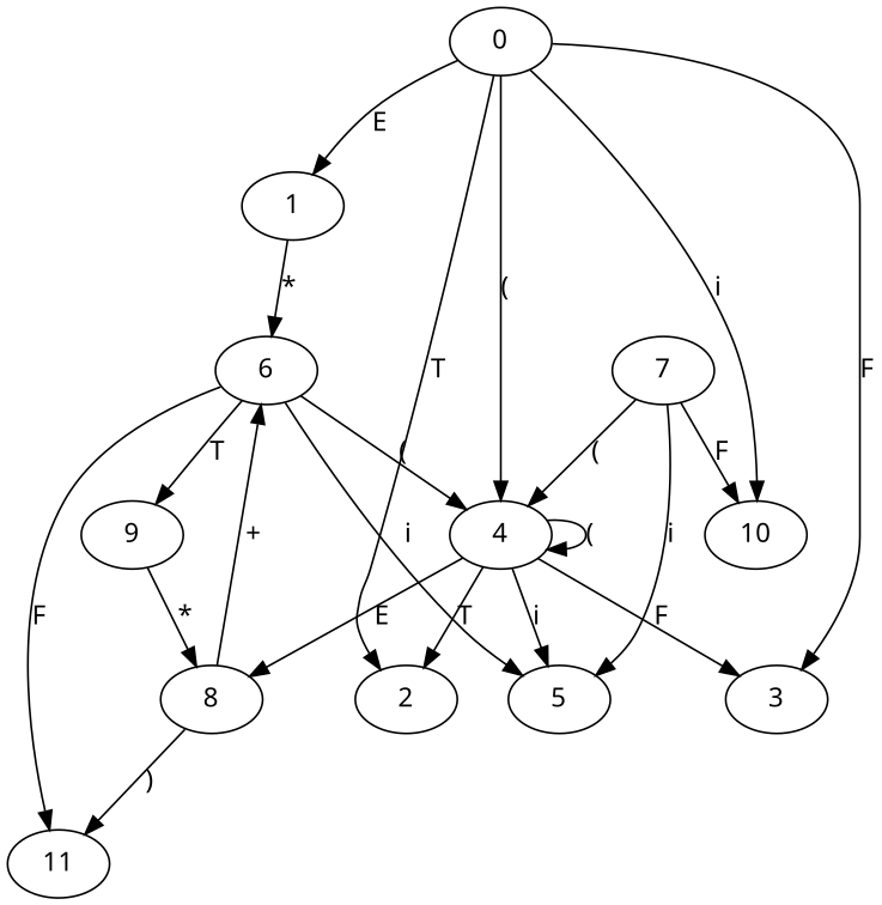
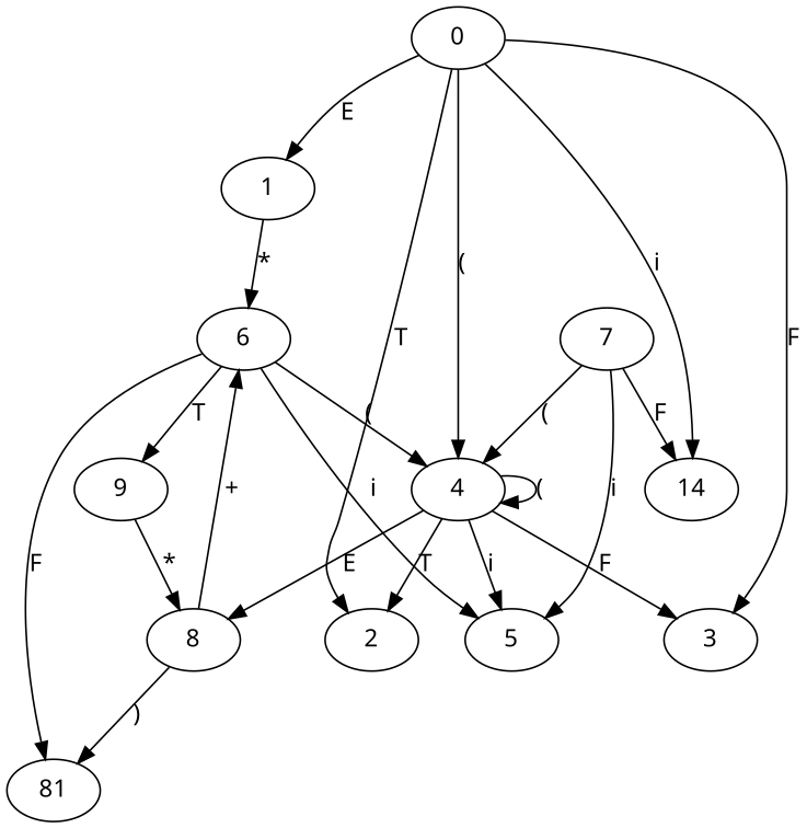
  digraph {
    fontname="Noto Sans"
    node [fontname="Noto Sans"]
    edge [fontname="Noto Sans"]
    0
    1
    2
    3
    4
-   10
+   10 [label=14]
    6
    5
    8
    9
-   11
+   11 [label=81]
    7
    0 -> 1 [label=E]
    0 -> 2 [label=T]
    0 -> 3 [label=F]
    0 -> 4 [label="("]
    0 -> 10 [label=i]
    1 -> 6 [label="*"]
    4 -> 2 [label=T]
    4 -> 3 [label=F]
    4 -> 4 [label="("]
    4 -> 5 [label=i]
    4 -> 8 [label=E]
    6 -> 4 [label="("]
    6 -> 5 [label=i]
    6 -> 9 [label=T]
    6 -> 11 [label=F]
    8 -> 6 [label="+"]
    8 -> 11 [label=")"]
    9 -> 8 [label="*"]
    7 -> 4 [label="("]
    7 -> 10 [label=F]
    7 -> 5 [label=i]
  }
